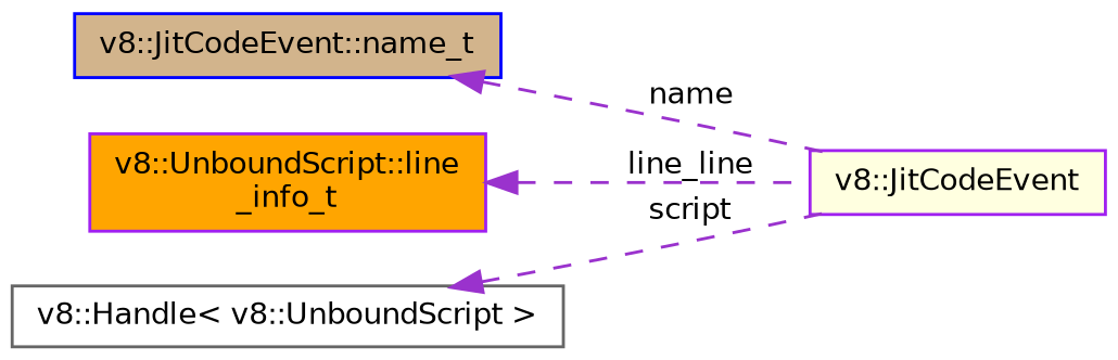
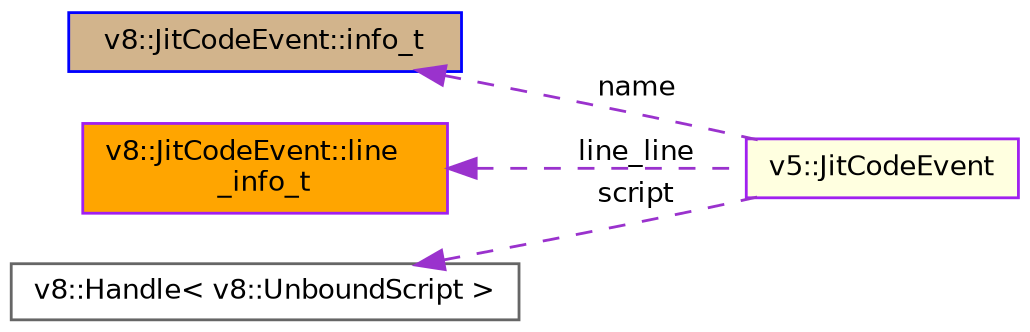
  digraph {
    rankdir=LR
    node [color=purple fontname=Helvetica fontsize=10 shape=record style=filled]
    edge [color=darkorchid3 dir=back fontname=Helvetica fontsize=10 labelfontname=Helvetica labelfontsize=10 style=dashed]
-   n1 [fillcolor=lightyellow fontcolor=black height=0.2 label="v8::JitCodeEvent" width=0.4]
-   n2 [color=blue fillcolor=tan height=0.2 label="v8::JitCodeEvent::name_t" width=0.4]
-   n3 [fillcolor=orange height=0.2 label="v8::UnboundScript::line\l_info_t" width=0.4]
+   n1 [fillcolor=lightyellow fontcolor=black height=0.2 label="v5::JitCodeEvent" width=0.4]
+   n2 [color=blue fillcolor=tan height=0.2 label="v8::JitCodeEvent::info_t" width=0.4]
+   n3 [fillcolor=orange height=0.2 label="v8::JitCodeEvent::line\l_info_t" width=0.4]
    n4 [color=gray40 fillcolor=white height=0.2 label="v8::Handle\< v8::UnboundScript \>" width=0.4]
    n2 -> n1 [label=" name"]
    n3 -> n1 [label=" line_line"]
    n4 -> n1 [label=" script"]
  }
